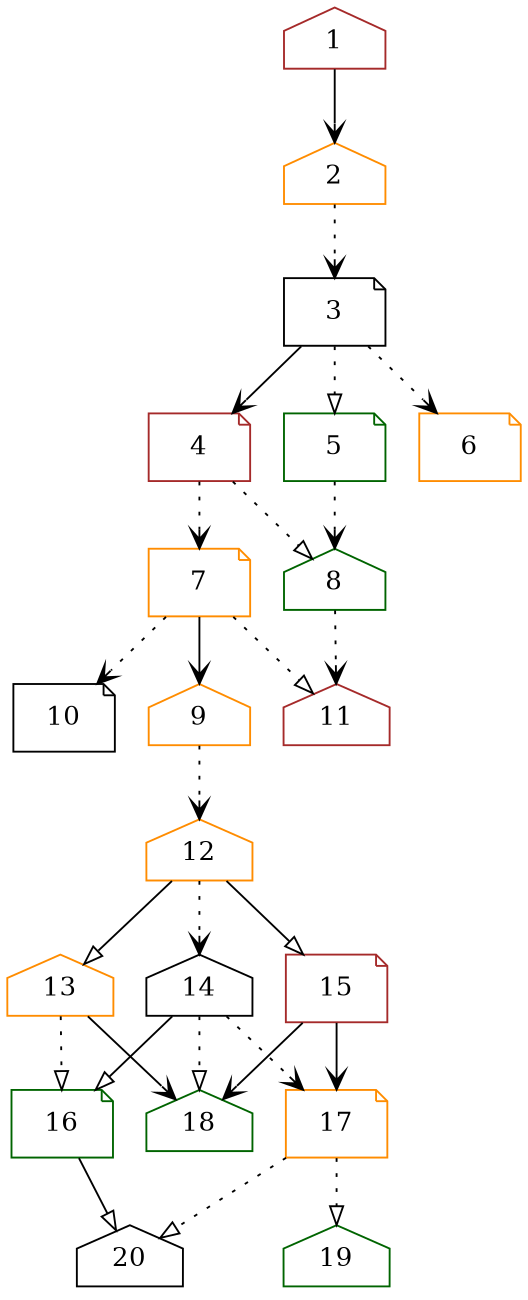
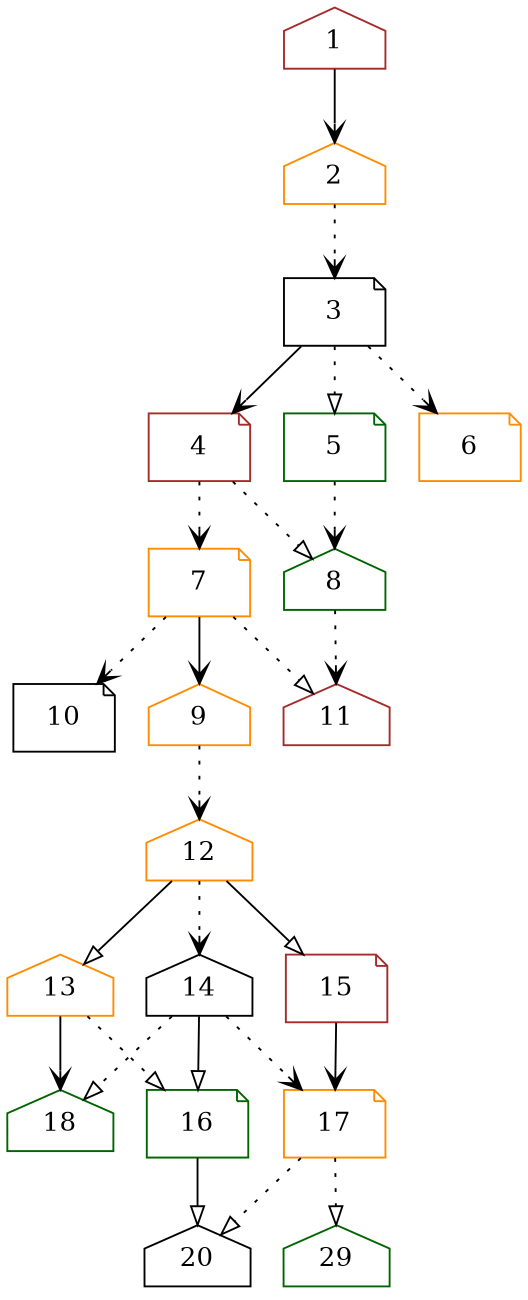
  digraph {
    node [alpha=0.16 color=darkorange shape=house]
    edge [arrowhead=vee style=dotted]
    1 [alpha=0.02 color=brown expect_size=16871424]
    2 [alpha=0.04 expect_size=16738304]
    3 [alpha=0.14 color=black expect_size=14196736 shape=note]
    4 [color=brown expect_size=30000128 shape=note]
    5 [color=darkgreen expect_size=32013312 shape=note]
    6 [alpha=0.20 expect_size=44551168 shape=note]
    7 [alpha=0.07 expect_size=10108928 shape=note]
    8 [alpha=0.08 color=darkgreen expect_size=14431232]
    9 [alpha=0.19 expect_size=43958272]
    10 [alpha=0.13 color=black expect_size=45304832 shape=note]
    11 [alpha=0.05 color=brown expect_size=35730432]
    12 [alpha=0.02 expect_size=41329664]
    13 [alpha=0.04 expect_size=51391488]
    14 [alpha=0.18 color=black expect_size=36628480]
    15 [color=brown expect_size=26559488 shape=note]
    16 [alpha=0.20 color=darkgreen expect_size=17629184 shape=note]
    18 [alpha=0.10 color=darkgreen expect_size=34114560]
    17 [alpha=0.14 expect_size=16696320 shape=note]
    20 [alpha=0.19 color=black expect_size=48730112]
-   19 [alpha=0.09 color=darkgreen expect_size=52014080]
+   19 [alpha=0.09 color=darkgreen expect_size=52014080 label=29]
    1 -> 2 [style=solid]
    2 -> 3
    3 -> 4 [style=solid]
    3 -> 5 [arrowhead=onormal]
    3 -> 6
    4 -> 7
    4 -> 8 [arrowhead=onormal]
    5 -> 8
    7 -> 9 [style=solid]
    7 -> 10
    7 -> 11 [arrowhead=onormal]
    8 -> 11
    9 -> 12
    12 -> 13 [arrowhead=onormal style=solid]
    12 -> 14
    12 -> 15 [arrowhead=onormal style=solid]
    13 -> 16 [arrowhead=onormal]
    13 -> 18 [style=solid]
    14 -> 16 [arrowhead=onormal style=solid]
    14 -> 18 [arrowhead=onormal]
    14 -> 17
-   15 -> 18 [style=solid]
    15 -> 17 [style=solid]
    16 -> 20 [arrowhead=onormal style=solid]
    17 -> 20 [arrowhead=onormal]
    17 -> 19 [arrowhead=onormal]
  }
